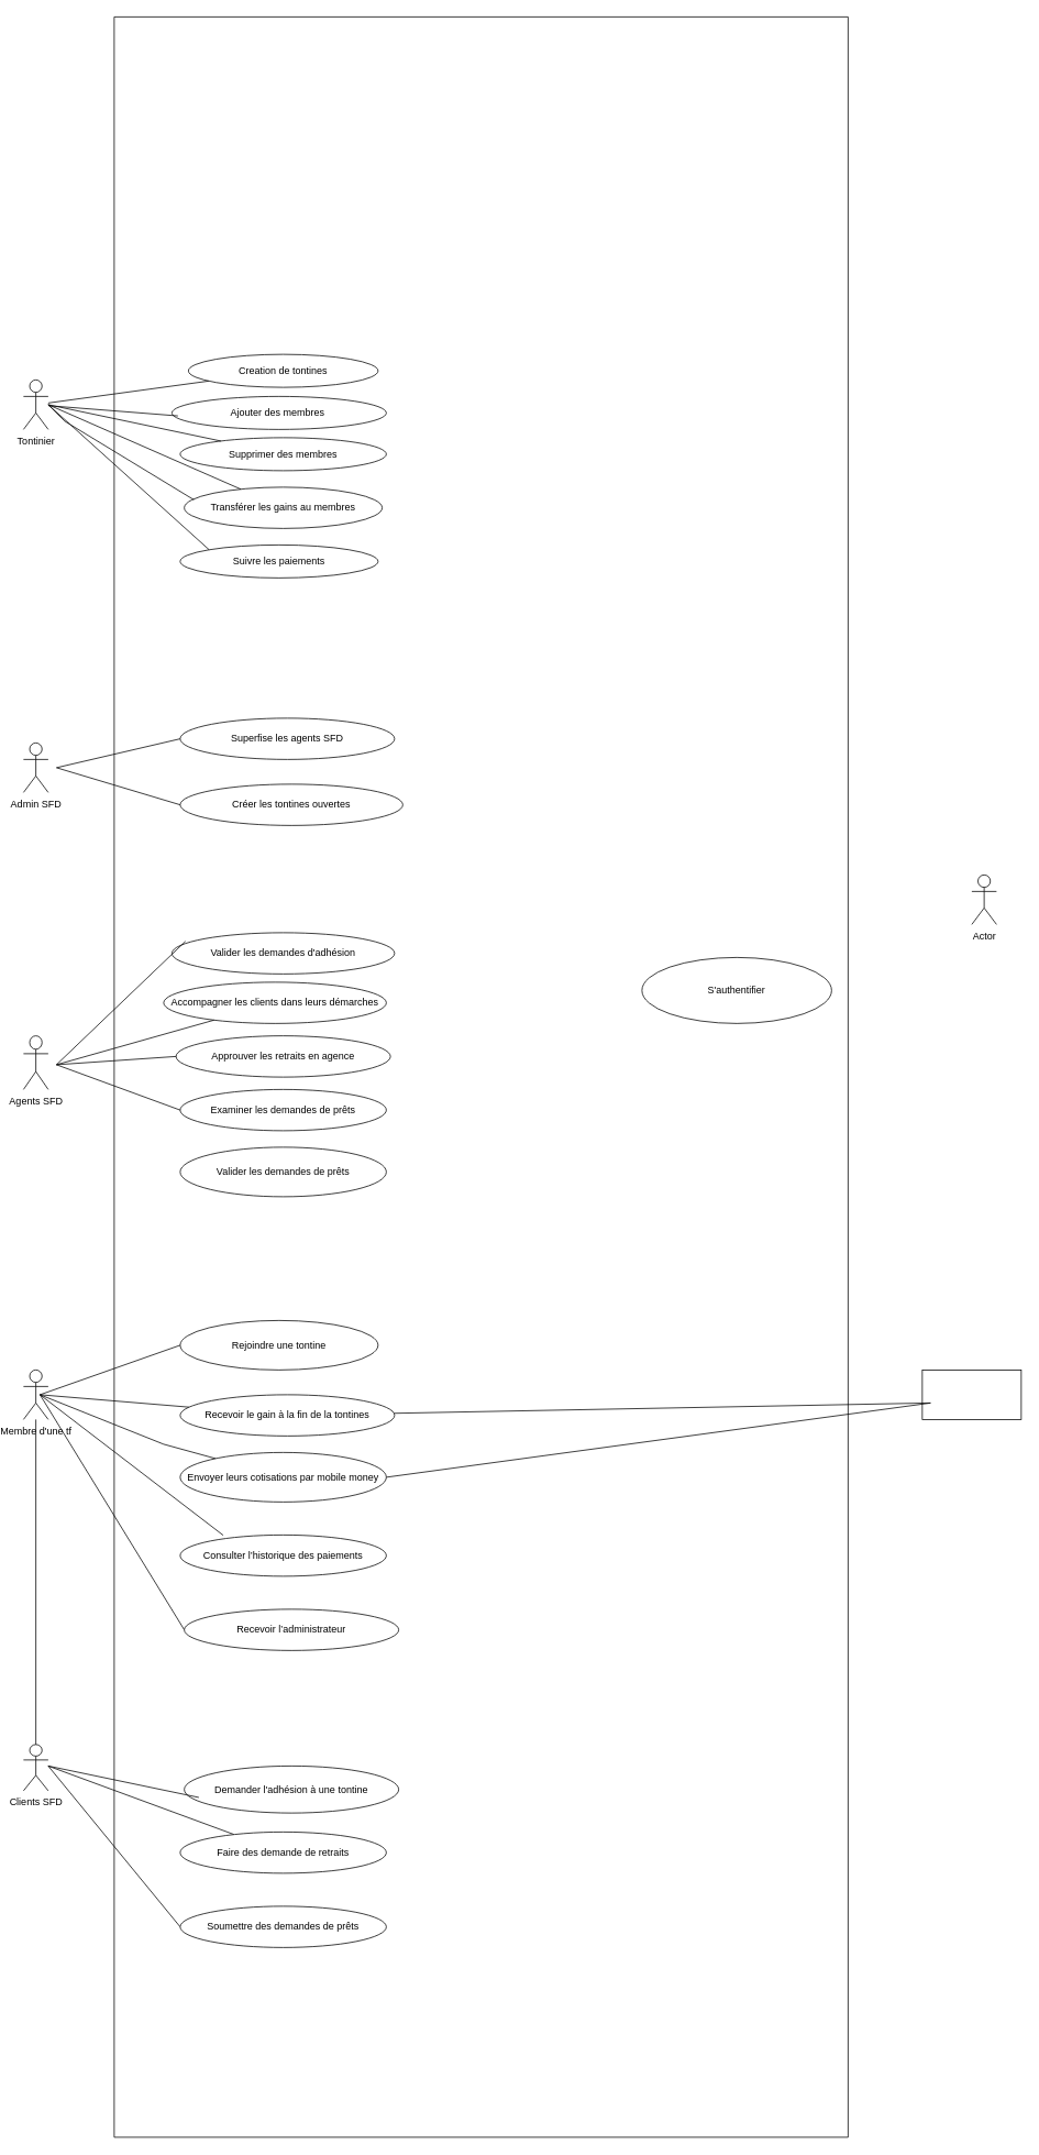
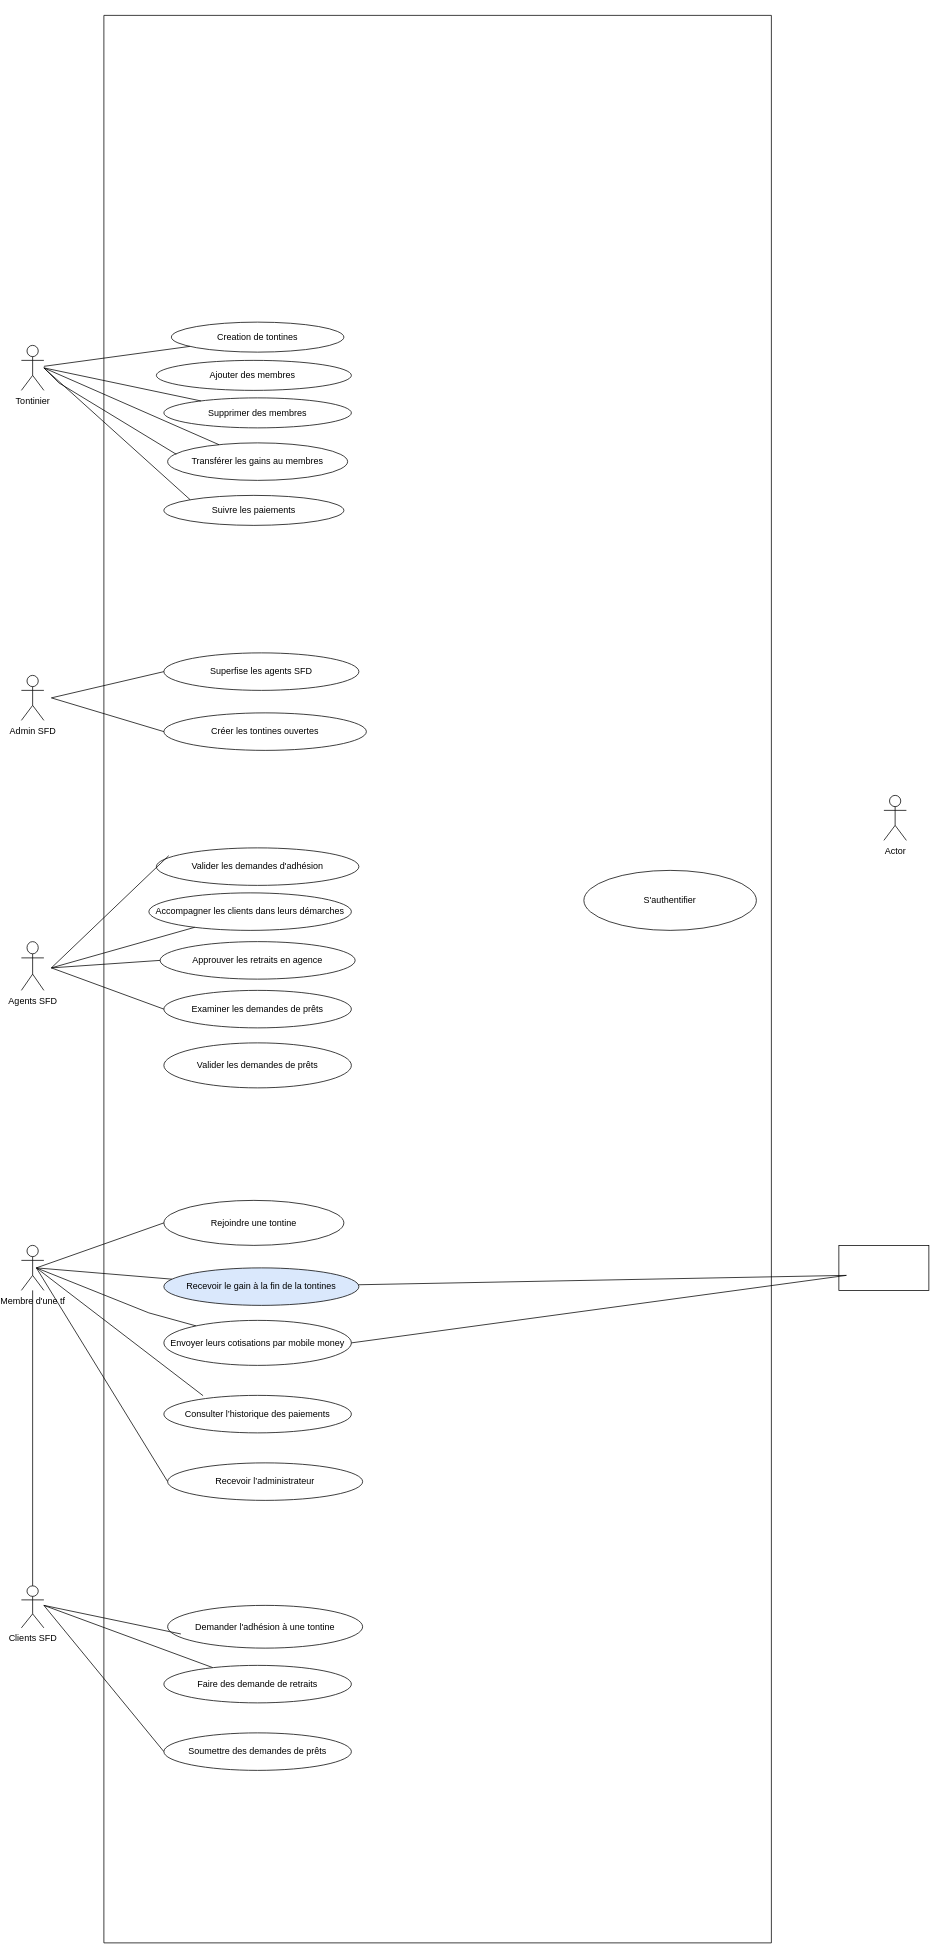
  <mxCell id="0" />
  <mxCell id="1" parent="0" />
  <mxCell id="2" value="Creation de tontines" style="ellipse;whiteSpace=wrap;html=1;" vertex="1" parent="1"><mxGeometry x="220" y="429" width="230" height="40" as="geometry" /></mxCell>
  <mxCell id="3" value="Admin SFD" style="shape=umlActor;verticalLabelPosition=bottom;verticalAlign=top;html=1;outlineConnect=0;" vertex="1" parent="1"><mxGeometry x="20" y="900" width="30" height="60" as="geometry" /></mxCell>
  <mxCell id="4" value="Tontinier&lt;div&gt;&lt;br&gt;&lt;/div&gt;" style="shape=umlActor;verticalLabelPosition=bottom;verticalAlign=top;html=1;outlineConnect=0;" vertex="1" parent="1"><mxGeometry x="20" y="460" width="30" height="60" as="geometry" /></mxCell>
  <mxCell id="5" value="Supprimer des membres" style="ellipse;whiteSpace=wrap;html=1;" vertex="1" parent="1"><mxGeometry y="530" width="250" height="40" as="geometry" x="210" /></mxCell>
  <mxCell id="6" value="Ajouter des membres&amp;nbsp;" style="ellipse;whiteSpace=wrap;html=1;" vertex="1" parent="1"><mxGeometry x="200" y="480" width="260" height="40" as="geometry" /></mxCell>
  <mxCell id="7" value="Transférer les gains au membres" style="ellipse;whiteSpace=wrap;html=1;" vertex="1" parent="1"><mxGeometry x="215" y="590" width="240" height="50" as="geometry" /></mxCell>
  <mxCell id="8" value="" style="endArrow=none;html=1;rounded=0;" edge="1" parent="1" source="4" target="2"><mxGeometry width="50" height="50" relative="1" as="geometry"><mxPoint x="80" y="500" as="sourcePoint" /><mxPoint x="130" y="450" as="targetPoint" /></mxGeometry></mxCell>
  <mxCell id="9" value="" style="endArrow=none;html=1;rounded=0;" edge="1" parent="1" target="7"><mxGeometry width="50" height="50" relative="1" as="geometry"><mxPoint x="50" y="490" as="sourcePoint" /><mxPoint x="130" y="520" as="targetPoint" /></mxGeometry></mxCell>
  <mxCell id="10" value="" style="endArrow=none;html=1;rounded=0;" edge="1" parent="1" target="5"><mxGeometry width="50" height="50" relative="1" as="geometry"><mxPoint x="50" y="490" as="sourcePoint" /><mxPoint x="120" y="520" as="targetPoint" /></mxGeometry></mxCell>
- <mxCell id="11" value="" style="endArrow=none;html=1;rounded=0;entryX=0.028;entryY=0.59;entryDx=0;entryDy=0;entryPerimeter=0;" edge="1" parent="1" source="4" target="6"><mxGeometry width="50" height="50" relative="1" as="geometry"><mxPoint x="100" y="550" as="sourcePoint" /><mxPoint x="150" y="500" as="targetPoint" /></mxGeometry></mxCell>
  <mxCell id="12" value="Superfise les agents SFD" style="ellipse;whiteSpace=wrap;html=1;" vertex="1" parent="1"><mxGeometry y="870" width="260" height="50" as="geometry" x="210" /></mxCell>
  <mxCell id="13" value="Examiner les demandes de prêts" style="ellipse;whiteSpace=wrap;html=1;direction=west;" vertex="1" parent="1"><mxGeometry y="1320" width="250" height="50" as="geometry" x="210" /></mxCell>
  <mxCell id="14" value="Suivre les paiements" style="ellipse;whiteSpace=wrap;html=1;" vertex="1" parent="1"><mxGeometry y="660" width="240" height="40" as="geometry" x="210" /></mxCell>
  <mxCell id="15" value="Créer les tontines ouvertes" style="ellipse;whiteSpace=wrap;html=1;" vertex="1" parent="1"><mxGeometry y="950" width="270" height="50" as="geometry" x="210" /></mxCell>
  <mxCell id="16" value="" style="endArrow=none;html=1;rounded=0;entryX=0.048;entryY=0.304;entryDx=0;entryDy=0;entryPerimeter=0;" edge="1" parent="1" target="7"><mxGeometry width="50" height="50" relative="1" as="geometry"><mxPoint x="50" y="490" as="sourcePoint" /><mxPoint x="370" y="580" as="targetPoint" /><Array as="points"><mxPoint x="70" y="510" /></Array></mxGeometry></mxCell>
  <mxCell id="17" value="" style="endArrow=none;html=1;rounded=0;entryX=0;entryY=0;entryDx=0;entryDy=0;" edge="1" parent="1" target="14"><mxGeometry width="50" height="50" relative="1" as="geometry"><mxPoint x="50" y="490" as="sourcePoint" /><mxPoint x="370" y="670" as="targetPoint" /></mxGeometry></mxCell>
  <mxCell id="18" value="Approuver les retraits en agence" style="ellipse;whiteSpace=wrap;html=1;" vertex="1" parent="1"><mxGeometry x="205" y="1255" width="260" height="50" as="geometry" /></mxCell>
  <mxCell id="19" value="Accompagner les clients dans leurs démarches" style="ellipse;whiteSpace=wrap;html=1;" vertex="1" parent="1"><mxGeometry x="190" y="1190" width="270" height="50" as="geometry" /></mxCell>
  <mxCell id="20" value="Valider les demandes d'adhésion" style="ellipse;whiteSpace=wrap;html=1;" vertex="1" parent="1"><mxGeometry x="200" y="1130" width="270" height="50" as="geometry" /></mxCell>
  <mxCell id="21" value="Valider les demandes de prêts" style="ellipse;whiteSpace=wrap;html=1;" vertex="1" parent="1"><mxGeometry y="1390" width="250" height="60" as="geometry" x="210" /></mxCell>
  <mxCell id="22" value="" style="endArrow=none;html=1;rounded=0;entryX=0.061;entryY=0.208;entryDx=0;entryDy=0;entryPerimeter=0;" edge="1" parent="1" source="19" target="20"><mxGeometry width="50" height="50" relative="1" as="geometry"><mxPoint x="430" y="1190" as="sourcePoint" /><mxPoint x="480" y="1140" as="targetPoint" /><Array as="points"><mxPoint x="60" y="1290" /></Array></mxGeometry></mxCell>
  <mxCell id="23" value="" style="endArrow=none;html=1;rounded=0;entryX=0;entryY=0.5;entryDx=0;entryDy=0;" edge="1" parent="1" target="18"><mxGeometry width="50" height="50" relative="1" as="geometry"><mxPoint x="60" y="1290" as="sourcePoint" /><mxPoint x="140" y="1265" as="targetPoint" /></mxGeometry></mxCell>
  <mxCell id="24" value="" style="endArrow=none;html=1;rounded=0;entryX=1;entryY=0.5;entryDx=0;entryDy=0;" edge="1" parent="1" target="13"><mxGeometry width="50" height="50" relative="1" as="geometry"><mxPoint x="60" y="1290" as="sourcePoint" /><mxPoint x="160" y="1220" as="targetPoint" /></mxGeometry></mxCell>
  <mxCell id="25" value="" style="endArrow=none;html=1;rounded=0;entryX=0;entryY=0.5;entryDx=0;entryDy=0;exitX=0;exitY=0.5;exitDx=0;exitDy=0;" edge="1" parent="1" source="15" target="12"><mxGeometry width="50" height="50" relative="1" as="geometry"><mxPoint x="430" y="1190" as="sourcePoint" /><mxPoint x="480" y="1140" as="targetPoint" /><Array as="points"><mxPoint x="60" y="930" /></Array></mxGeometry></mxCell>
  <mxCell id="26" value="Agents SFD" style="shape=umlActor;verticalLabelPosition=bottom;verticalAlign=top;html=1;outlineConnect=0;" vertex="1" parent="1"><mxGeometry x="20" y="1255" width="30" height="65" as="geometry" /></mxCell>
- <mxCell id="27" value="Recevoir le gain à la fin de la tontines" style="ellipse;whiteSpace=wrap;html=1;" vertex="1" parent="1"><mxGeometry y="1690" width="260" height="50" as="geometry" x="210" /></mxCell>
+ <mxCell id="27" value="Recevoir le gain à la fin de la tontines" style="ellipse;whiteSpace=wrap;html=1;fillColor=#dae8fc;" vertex="1" parent="1"><mxGeometry y="1690" width="260" height="50" as="geometry" x="210" /></mxCell>
  <mxCell id="28" value="Actor" style="shape=umlActor;verticalLabelPosition=bottom;verticalAlign=top;html=1;outlineConnect=0;" vertex="1" parent="1"><mxGeometry x="1170" y="1060" width="30" height="60" as="geometry" /></mxCell>
  <mxCell id="29" value="Clients SFD" style="shape=umlActor;verticalLabelPosition=bottom;verticalAlign=top;html=1;outlineConnect=0;" vertex="1" parent="1"><mxGeometry x="20" y="2114" width="30" height="56" as="geometry" /></mxCell>
  <mxCell id="30" value="Membre d'une tf" style="shape=umlActor;verticalLabelPosition=bottom;verticalAlign=top;html=1;outlineConnect=0;" vertex="1" parent="1"><mxGeometry x="20" y="1660" width="30" height="60" as="geometry" /></mxCell>
  <mxCell id="31" value="" style="rounded=0;whiteSpace=wrap;html=1;" vertex="1" parent="1"><mxGeometry x="1110" y="1660" width="120" height="60" as="geometry" /></mxCell>
  <mxCell id="32" value="" style="endArrow=none;html=1;rounded=0;entryX=0.209;entryY=0.008;entryDx=0;entryDy=0;entryPerimeter=0;exitX=0;exitY=0.5;exitDx=0;exitDy=0;" edge="1" parent="1" source="45" target="34"><mxGeometry width="50" height="50" relative="1" as="geometry"><mxPoint x="20" y="1970" as="sourcePoint" /><mxPoint x="-10" y="1850" as="targetPoint" /><Array as="points"><mxPoint x="40" y="1690" /></Array></mxGeometry></mxCell>
  <mxCell id="33" value="" style="endArrow=none;html=1;rounded=0;" edge="1" parent="1" target="27"><mxGeometry width="50" height="50" relative="1" as="geometry"><mxPoint x="40" y="1690" as="sourcePoint" /><mxPoint x="390" y="1620" as="targetPoint" /></mxGeometry></mxCell>
  <mxCell id="34" value="Consulter l’historique des paiements" style="ellipse;whiteSpace=wrap;html=1;" vertex="1" parent="1"><mxGeometry y="1860" width="250" height="50" as="geometry" x="210" /></mxCell>
  <mxCell id="35" value="" style="endArrow=none;html=1;rounded=0;" edge="1" parent="1" source="29" target="30"><mxGeometry width="50" height="50" relative="1" as="geometry"><mxPoint x="360" y="2050" as="sourcePoint" /><mxPoint x="410" y="2000" as="targetPoint" /></mxGeometry></mxCell>
  <mxCell id="36" value="" style="endArrow=none;html=1;rounded=0;entryX=0;entryY=0.5;entryDx=0;entryDy=0;" edge="1" parent="1" target="41"><mxGeometry width="50" height="50" relative="1" as="geometry"><mxPoint x="50" y="2140" as="sourcePoint" /><mxPoint x="550" y="2250" as="targetPoint" /></mxGeometry></mxCell>
  <mxCell id="37" value="" style="endArrow=none;html=1;rounded=0;exitX=1;exitY=0.5;exitDx=0;exitDy=0;" edge="1" parent="1" source="44" target="27"><mxGeometry width="50" height="50" relative="1" as="geometry"><mxPoint x="710" y="1900" as="sourcePoint" /><mxPoint x="760" y="1850" as="targetPoint" /><Array as="points"><mxPoint x="1120" y="1700" /></Array></mxGeometry></mxCell>
  <mxCell id="38" value="Demander l'adhésion à une tontine" style="ellipse;whiteSpace=wrap;html=1;" vertex="1" parent="1"><mxGeometry x="215" y="2140" width="260" height="57" as="geometry" /></mxCell>
  <mxCell id="39" value="" style="endArrow=none;html=1;rounded=0;entryX=0.068;entryY=0.669;entryDx=0;entryDy=0;entryPerimeter=0;" edge="1" parent="1" source="40" target="38"><mxGeometry width="50" height="50" relative="1" as="geometry"><mxPoint x="500" y="2040" as="sourcePoint" /><mxPoint x="550" y="1990" as="targetPoint" /><Array as="points"><mxPoint x="50" y="2140" /></Array></mxGeometry></mxCell>
  <mxCell id="40" value="Faire des demande de retraits" style="ellipse;whiteSpace=wrap;html=1;" vertex="1" parent="1"><mxGeometry y="2220" width="250" height="50" as="geometry" x="210" /></mxCell>
  <mxCell id="41" value="Soumettre des demandes de prêts" style="ellipse;whiteSpace=wrap;html=1;" vertex="1" parent="1"><mxGeometry y="2310" width="250" height="50" as="geometry" x="210" /></mxCell>
  <mxCell id="42" value="Rejoindre une tontine" style="ellipse;whiteSpace=wrap;html=1;" vertex="1" parent="1"><mxGeometry y="1600" width="240" height="60" as="geometry" x="210" /></mxCell>
  <mxCell id="43" value="" style="endArrow=none;html=1;rounded=0;entryX=0;entryY=0.5;entryDx=0;entryDy=0;" edge="1" parent="1" source="44" target="42"><mxGeometry width="50" height="50" relative="1" as="geometry"><mxPoint x="330" y="1670" as="sourcePoint" /><mxPoint x="190" y="1660" as="targetPoint" /><Array as="points"><mxPoint x="190" y="1750" /><mxPoint x="40" y="1690" /></Array></mxGeometry></mxCell>
  <mxCell id="44" value="Envoyer leurs cotisations par mobile money" style="ellipse;whiteSpace=wrap;html=1;" vertex="1" parent="1"><mxGeometry y="1760" width="250" height="60" as="geometry" x="210" /></mxCell>
  <mxCell id="45" value="Recevoir l’administrateur" style="ellipse;whiteSpace=wrap;html=1;" vertex="1" parent="1"><mxGeometry x="215" y="1950" width="260" height="50" as="geometry" /></mxCell>
  <mxCell id="46" value="S'authentifier" style="ellipse;whiteSpace=wrap;html=1;" vertex="1" parent="1"><mxGeometry x="770" y="1160" width="230" height="80" as="geometry" /></mxCell>
  <mxCell id="47" value="" style="swimlane;startSize=0;" vertex="1" parent="1"><mxGeometry x="130" y="20" width="890" height="2570" as="geometry" /></mxCell>
